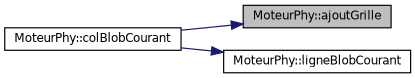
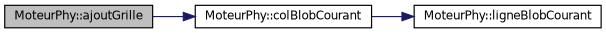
  digraph {
    rankdir=LR
    node [color=black fontname=Helvetica fontsize=10 shape=record]
    edge [color=midnightblue fontname=Helvetica fontsize=10 labelfontname=Helvetica labelfontsize=10 style=solid]
    n1 [fillcolor=grey75 fontcolor=black height=0.2 label="MoteurPhy::ajoutGrille" style=filled width=0.4]
    n2 [height=0.2 label="MoteurPhy::colBlobCourant" width=0.4]
    n3 [height=0.2 label="MoteurPhy::ligneBlobCourant" width=0.4]
-   n2 -> n1
+   n1 -> n2
    n2 -> n3
  }
